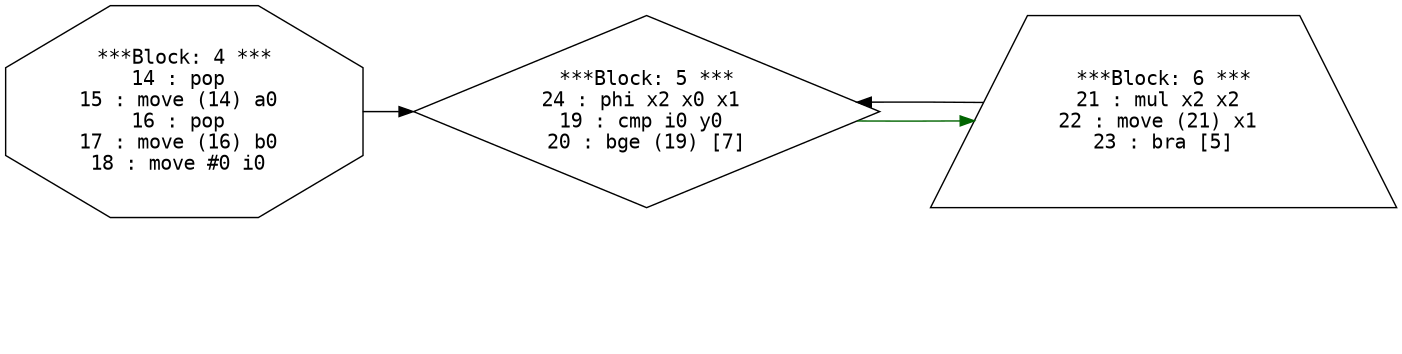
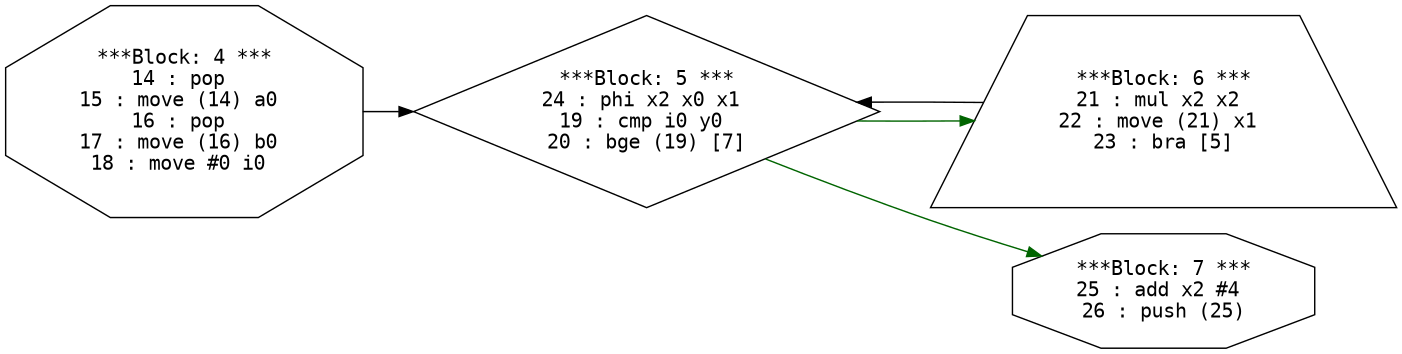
  digraph {
    rankdir=LR
    fontname="DejaVu Sans Mono"
    node [shape=octagon fontname="DejaVu Sans Mono"]
    edge [color=black fontname="DejaVu Sans Mono"]
    n1 [label="***Block: 4 ***\n14 : pop \n15 : move (14) a0 \n16 : pop \n17 : move (16) b0 \n18 : move #0 i0 \n"]
    n2 [label="***Block: 5 ***\n24 : phi x2 x0 x1 \n19 : cmp i0 y0 \n20 : bge (19) [7]\n" shape=diamond]
    n3 [label="***Block: 6 ***\n21 : mul x2 x2 \n22 : move (21) x1 \n23 : bra [5]\n" shape=trapezium]
+   n4 [label="***Block: 7 ***\n25 : add x2 #4 \n26 : push (25)\n"]
    n1 -> n2
    n2 -> n3 [color=darkgreen]
+   n2 -> n4 [color=darkgreen]
    n3 -> n2
  }
